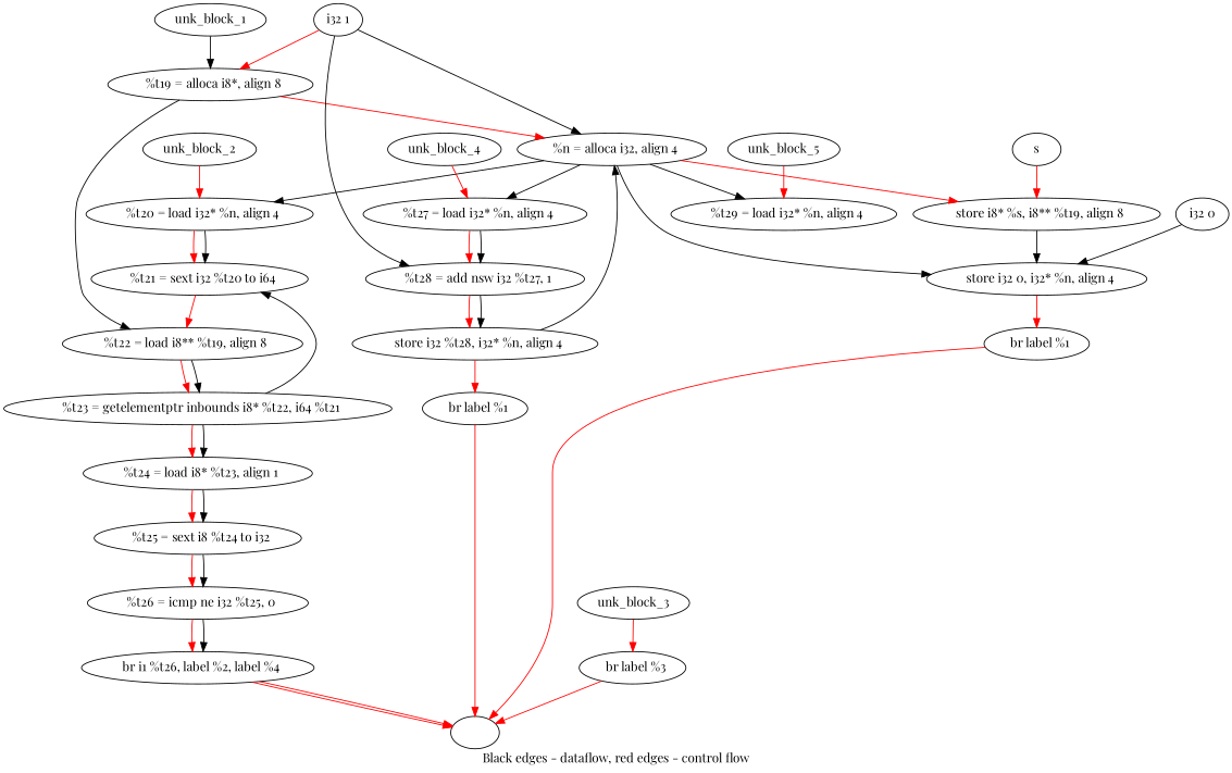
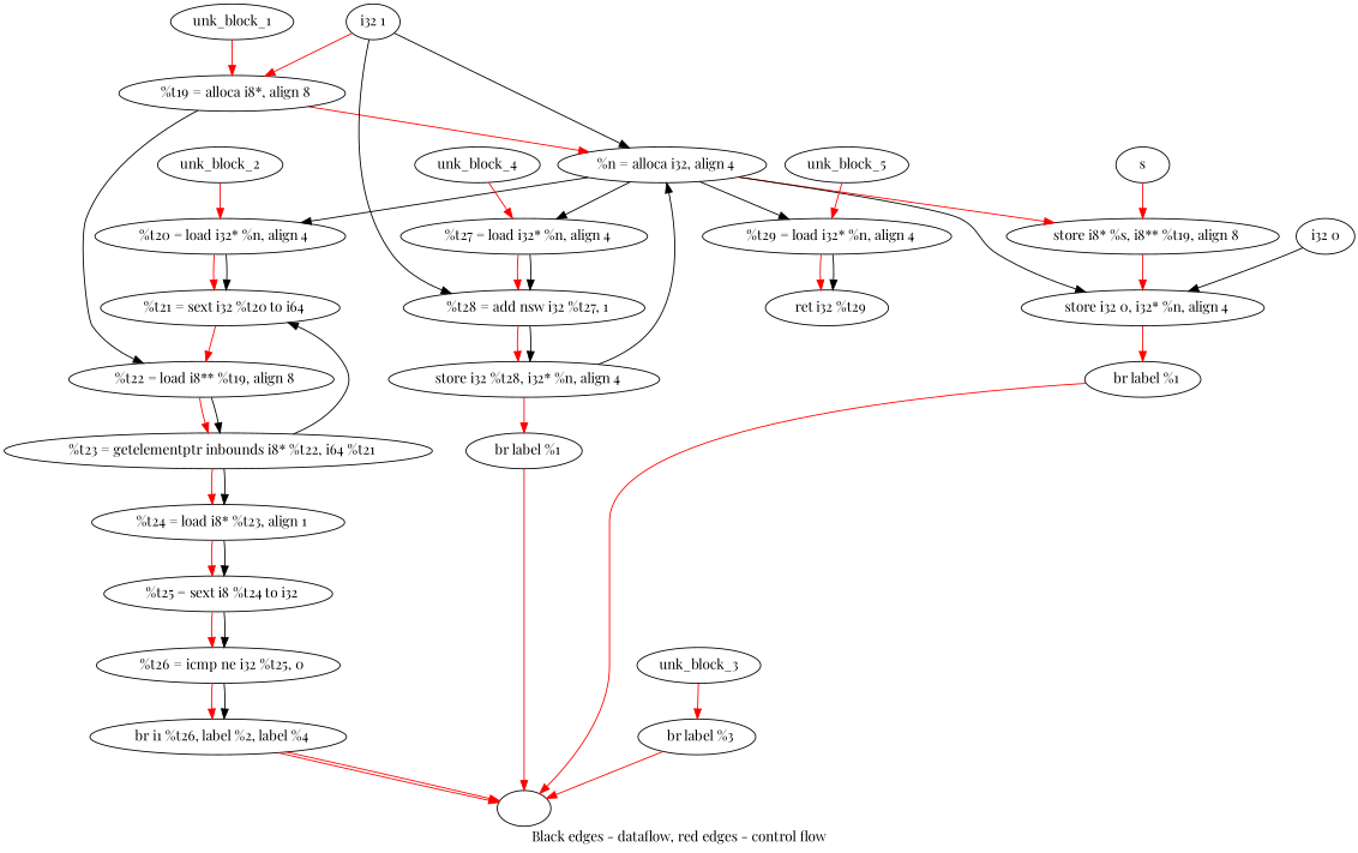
  digraph {
    compound=true
    fontname="Playfair Display"
    label="Black edges - dataflow, red edges - control flow"
    node [fontname="Playfair Display"]
    edge [color=red fontname="Playfair Display"]
    n1 [label="  %t19 = alloca i8*, align 8"]
    n2 [label="  %n = alloca i32, align 4"]
    n3 [label="  %t22 = load i8** %t19, align 8"]
    n4 [label="  store i8* %s, i8** %t19, align 8"]
    n5 [label="  store i32 0, i32* %n, align 4"]
    n6 [label="  %t20 = load i32* %n, align 4"]
    n7 [label="  %t27 = load i32* %n, align 4"]
    n8 [label="  %t29 = load i32* %n, align 4"]
    n9 [label="  %t23 = getelementptr inbounds i8* %t22, i64 %t21"]
    n10 [label="  br label %1"]
    n11 [label="  %t21 = sext i32 %t20 to i64"]
    n12 [label="  %t28 = add nsw i32 %t27, 1"]
    n13 [label="  store i32 %t28, i32* %n, align 4"]
    n14 [label="  br label %1"]
+   n15 [label="  ret i32 %t29"]
    ""
    unk_block_1
    "i32 1"
    s
    "i32 0"
    n21 [label="  %t26 = icmp ne i32 %t25, 0"]
    n22 [label="  br i1 %t26, label %2, label %4"]
    n23 [label="  %t24 = load i8* %t23, align 1"]
    n24 [label="  %t25 = sext i8 %t24 to i32"]
    unk_block_2
    n26 [label="  br label %3"]
    unk_block_3
    unk_block_4
    unk_block_5
    n1 -> n2 [weight=2]
    n1 -> n3 [color=""]
    n2 -> n4 [weight=2]
    n2 -> n5 [color=""]
    n2 -> n6 [color=""]
    n2 -> n7 [color=""]
    n2 -> n8 [color=""]
    n3 -> n9 [weight=2]
    n3 -> n9 [color=""]
-   n4 -> n5 [color=black weight=2]
+   n4 -> n5 [weight=2]
    n5 -> n10 [weight=2]
    n6 -> n11 [weight=2]
    n6 -> n11 [color=""]
    n7 -> n12 [weight=2]
    n7 -> n12 [color=""]
+   n8 -> n15 [weight=2]
+   n8 -> n15 [color=""]
    n9 -> n11 [color=""]
    n9 -> n23 [weight=2]
    n9 -> n23 [color=""]
    n10 -> ""
    n11 -> n3 [weight=2]
    n12 -> n13 [weight=2]
    n12 -> n13 [color=""]
    n13 -> n2 [color=""]
    n13 -> n14 [weight=2]
    n14 -> ""
-   unk_block_1 -> n1 [color=black]
+   unk_block_1 -> n1
    "i32 1" -> n1
    "i32 1" -> n2 [color=""]
    "i32 1" -> n12 [color=""]
    s -> n4
    "i32 0" -> n5 [color=""]
    n21 -> n22 [weight=2]
    n21 -> n22 [color=""]
    n22 -> ""
    n22 -> ""
    n23 -> n24 [weight=2]
    n23 -> n24 [color=""]
    n24 -> n21 [weight=2]
    n24 -> n21 [color=""]
    unk_block_2 -> n6
    n26 -> ""
    unk_block_3 -> n26
    unk_block_4 -> n7
    unk_block_5 -> n8
  }
